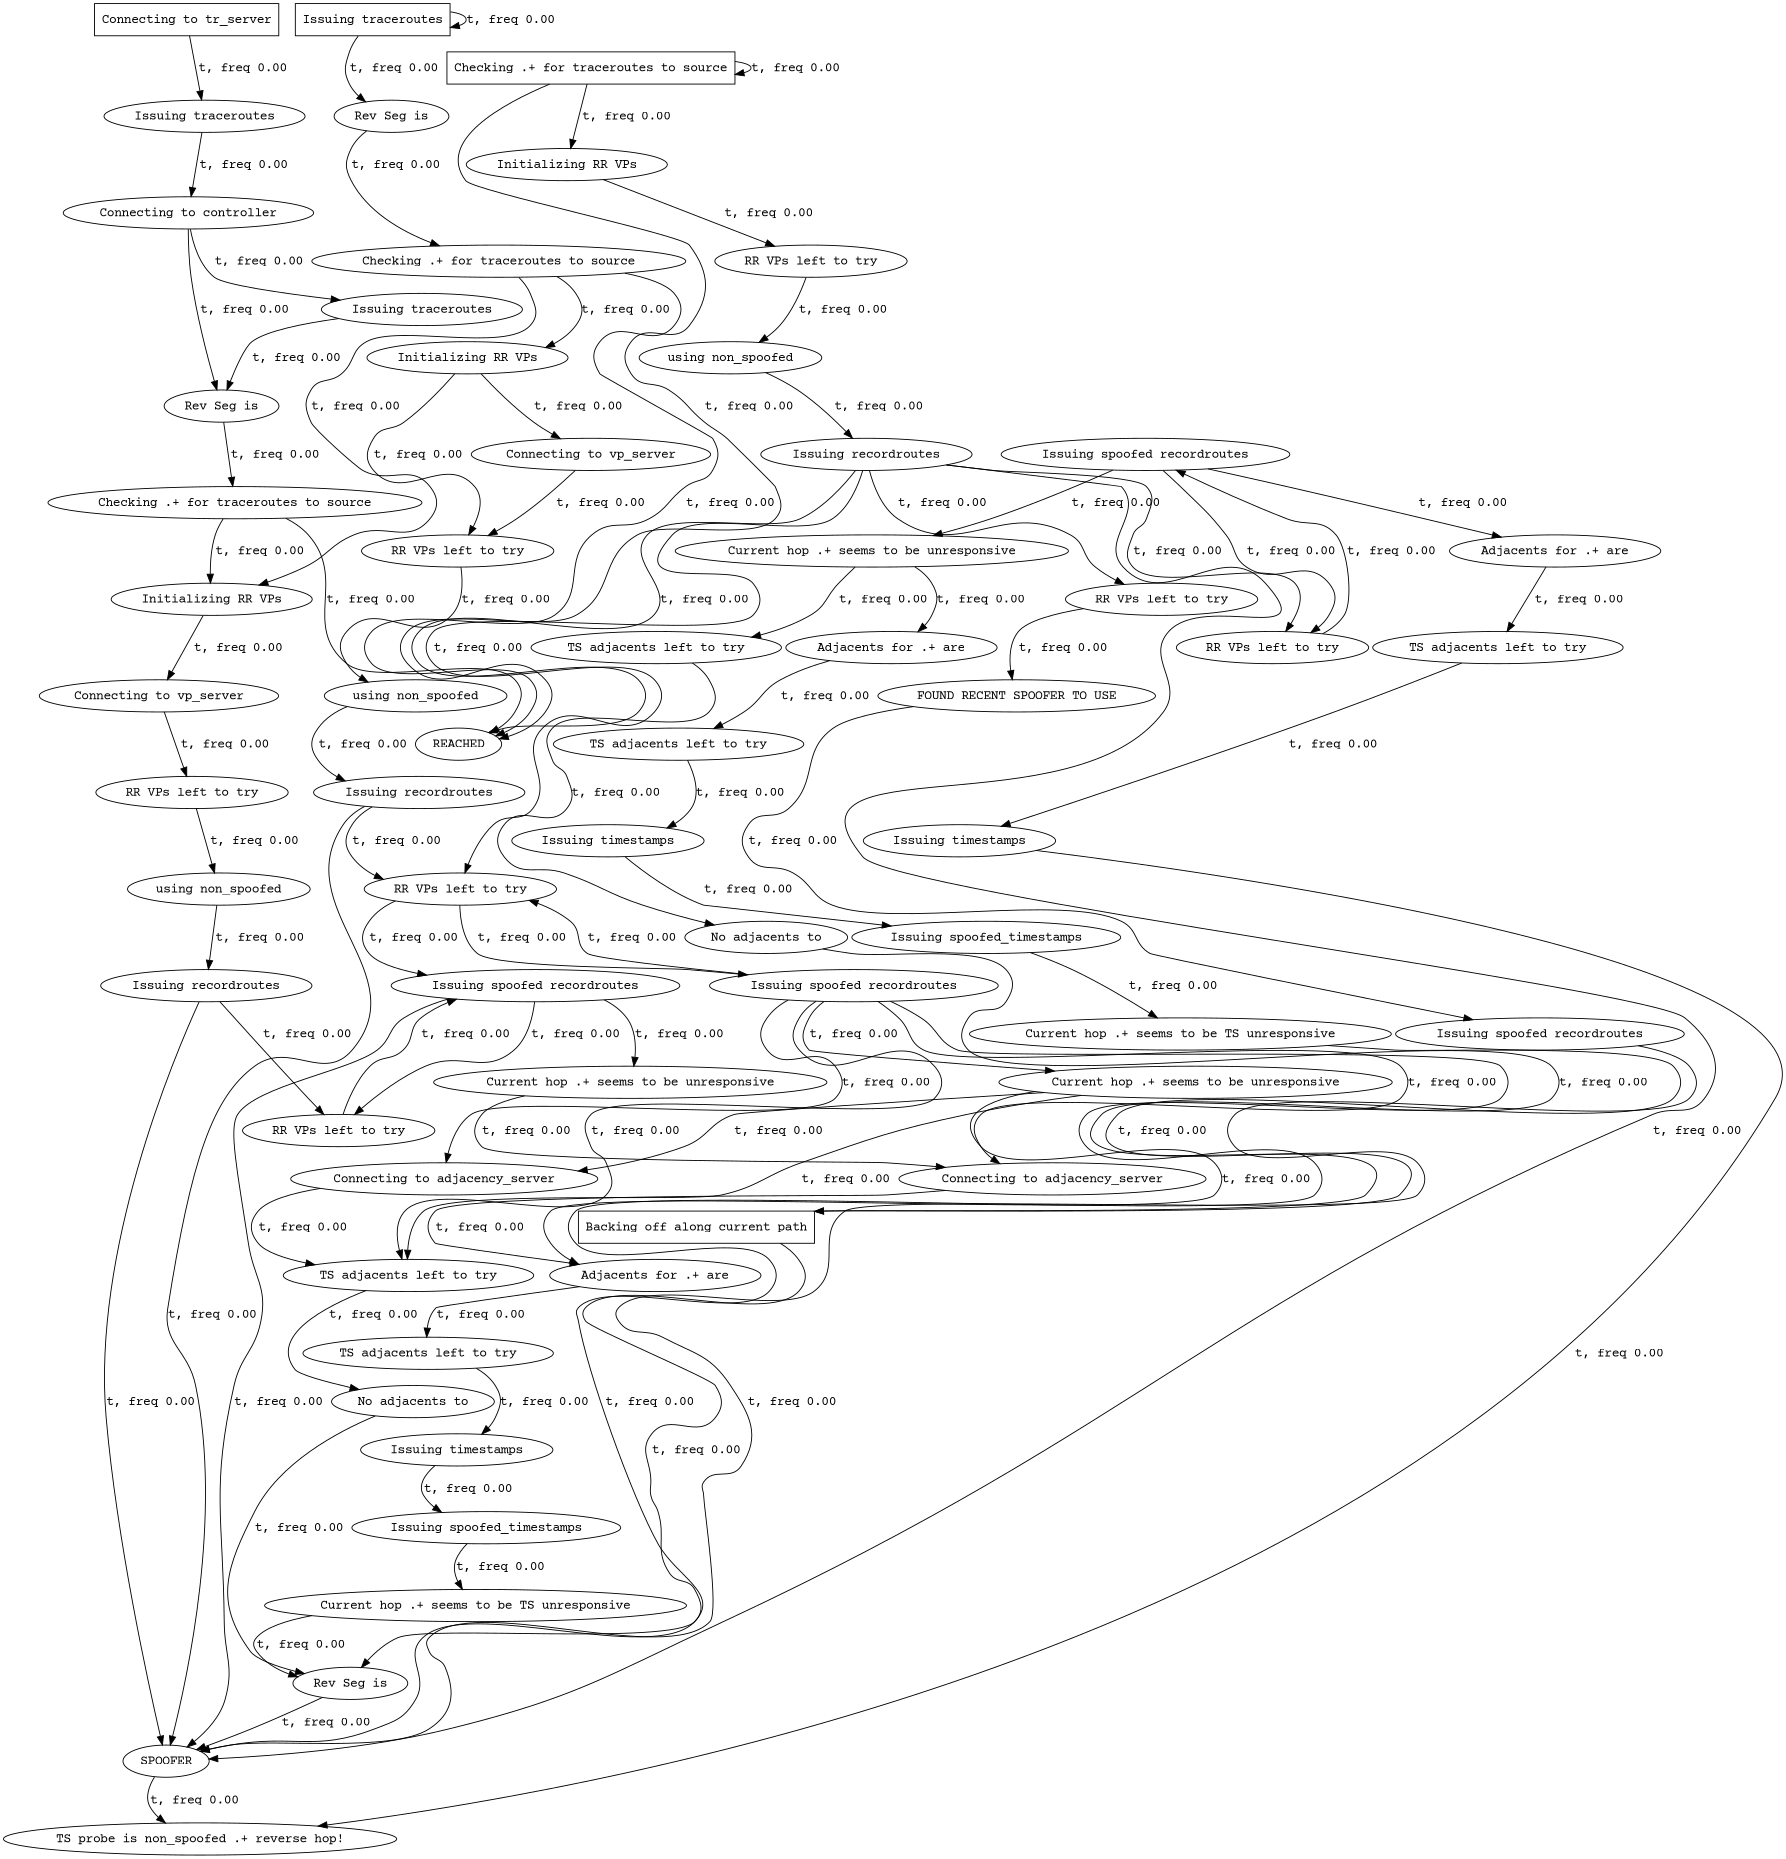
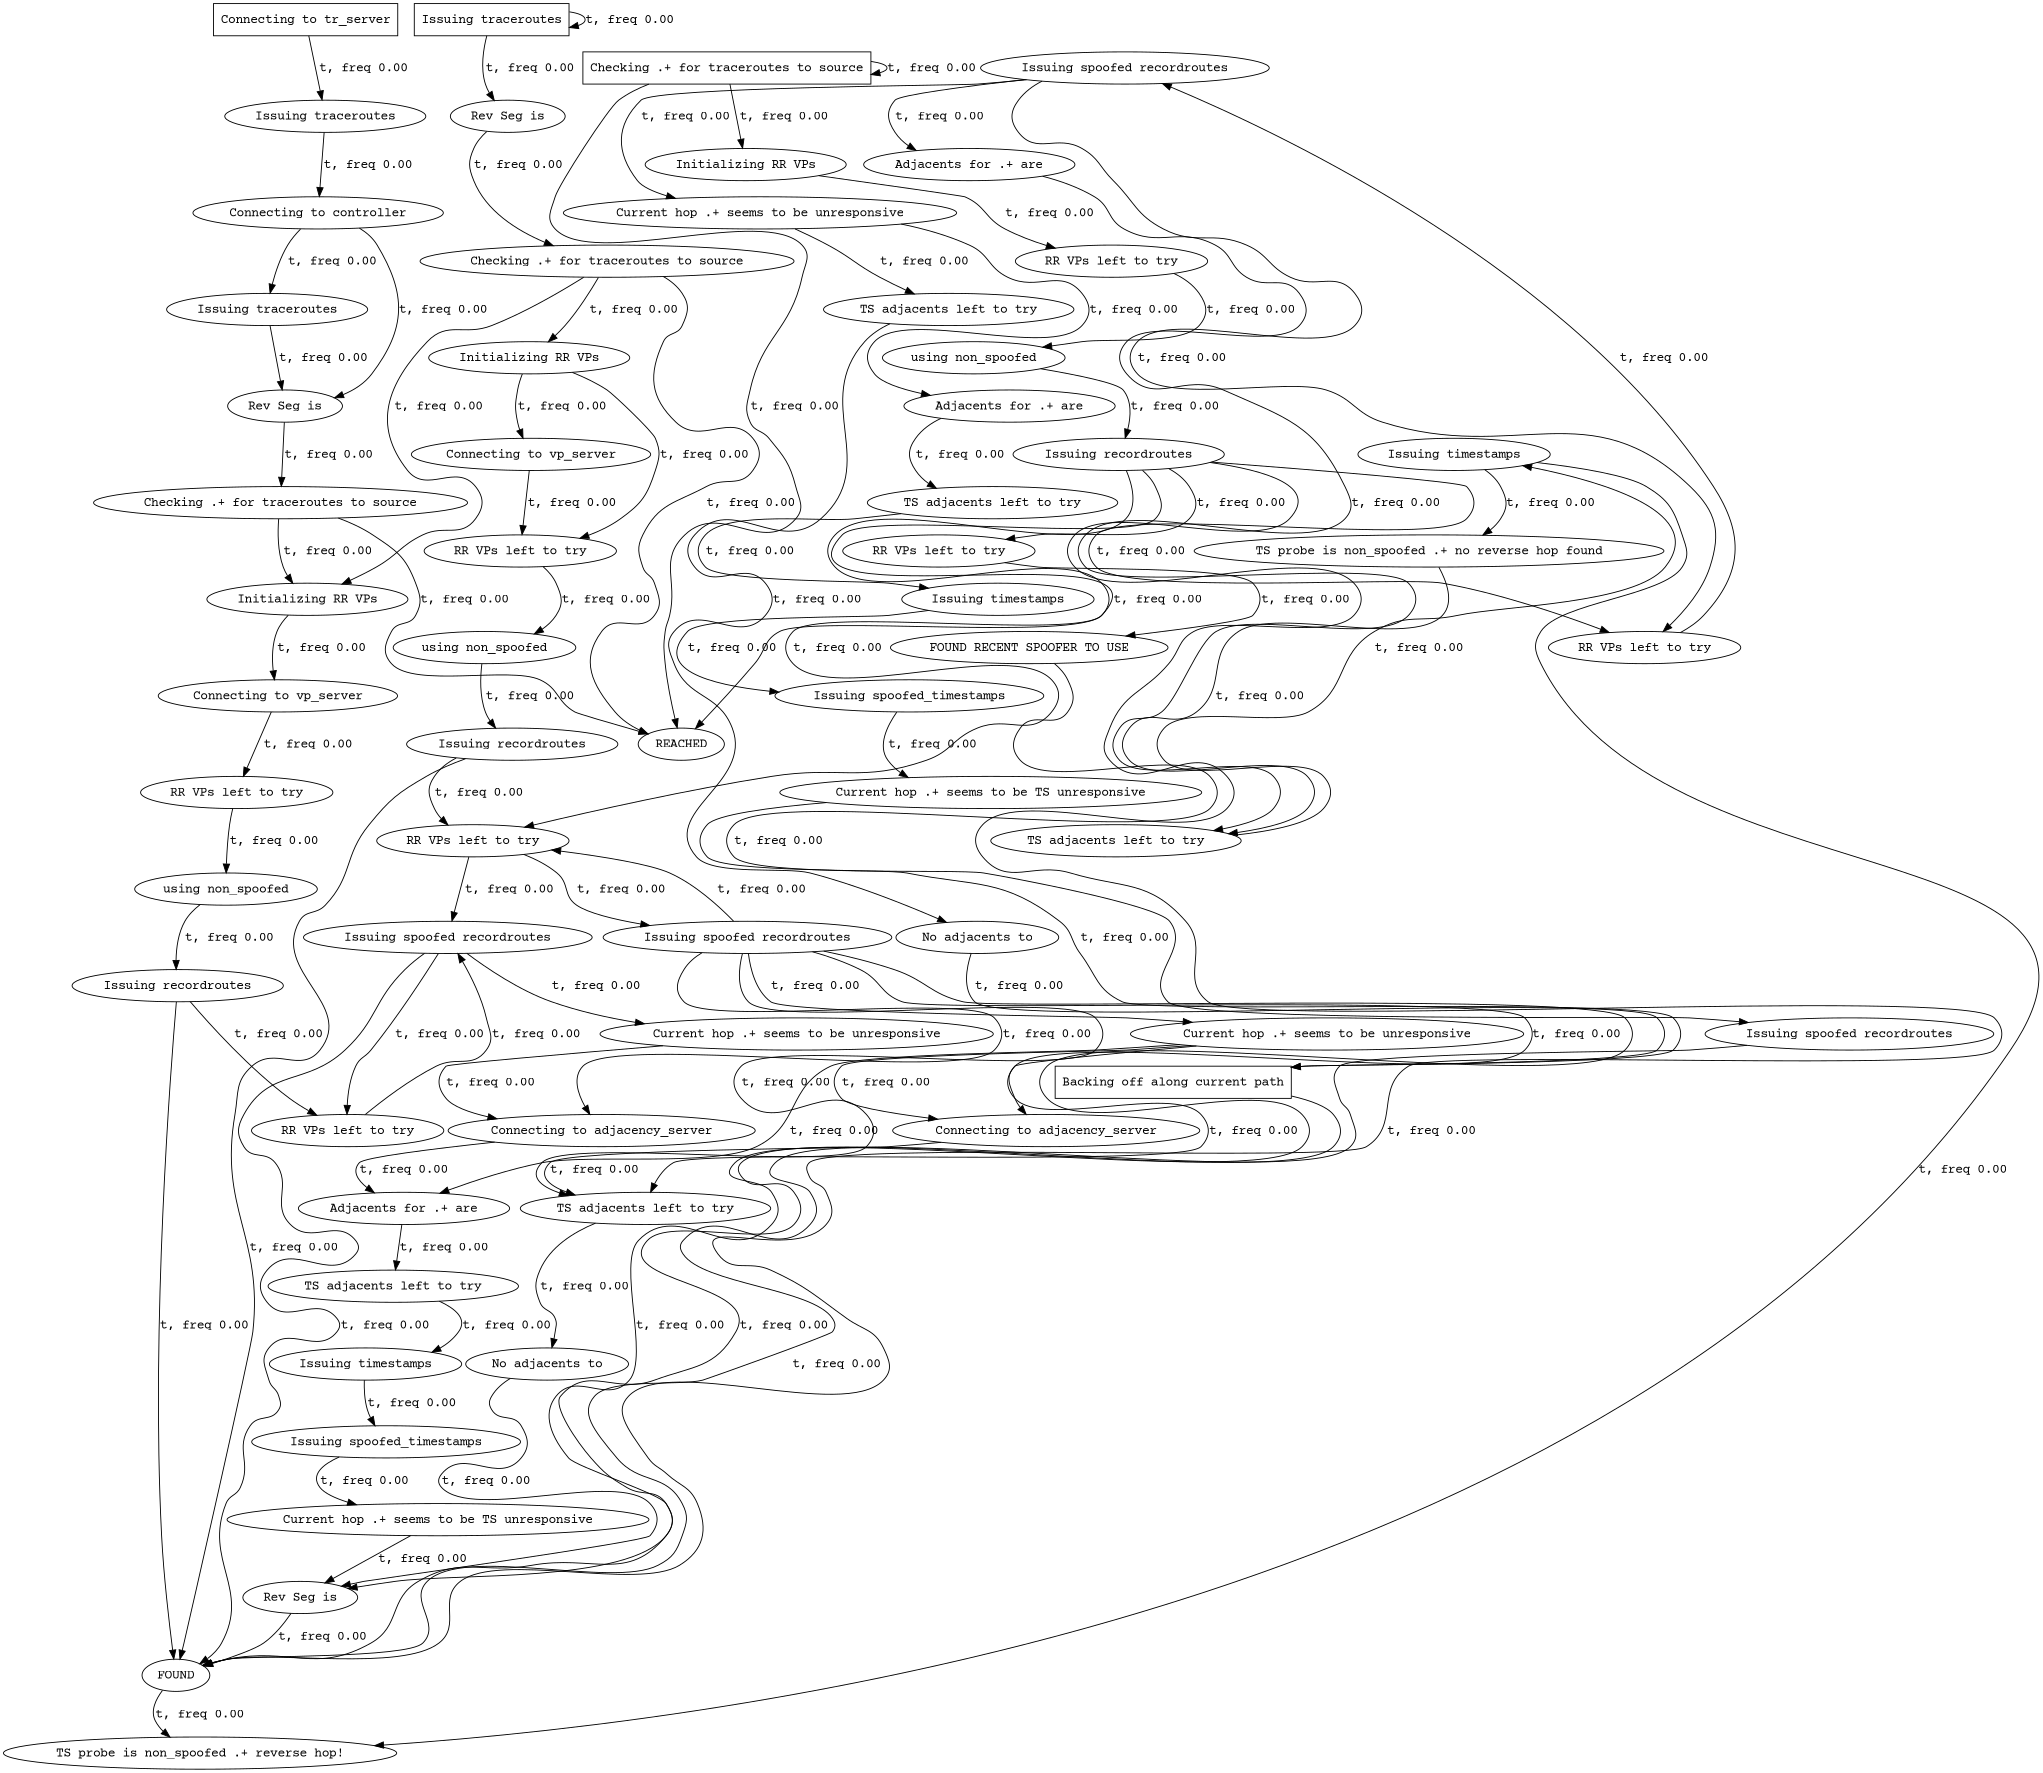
  digraph {
    fontname="Courier Prime"
    node [fontname="Courier Prime"]
    edge [fontname="Courier Prime" weight=0.0]
    n1 [label="Issuing spoofed recordroutes"]
-   n2 [label=SPOOFER]
+   n2 [label=FOUND]
    n3 [label="Current hop .+ seems to be unresponsive"]
    n4 [label="RR VPs left to try"]
    n5 [label="TS probe is non_spoofed .+ reverse hop!"]
    n6 [label="Connecting to adjacency_server"]
    n7 [label="Adjacents for .+ are"]
    n8 [label="Issuing spoofed recordroutes"]
    n9 [label="Adjacents for .+ are"]
    n10 [label="RR VPs left to try"]
    n11 [label="Current hop .+ seems to be unresponsive"]
    n12 [label="TS adjacents left to try"]
    n13 [label="Adjacents for .+ are"]
    n14 [label="TS adjacents left to try"]
    n15 [label="Issuing timestamps"]
    n16 [label="TS adjacents left to try"]
    n17 [label="No adjacents to"]
    n18 [label="Issuing spoofed recordroutes"]
    n19 [label="RR VPs left to try"]
    n20 [label="Connecting to adjacency_server"]
    n21 [label="Current hop .+ seems to be unresponsive"]
    n22 [label="TS adjacents left to try"]
    n23 [label="No adjacents to"]
    n24 [label="TS adjacents left to try"]
    n25 [label="Rev Seg is"]
    n26 [label="Issuing spoofed recordroutes"]
    n27 [label="Checking .+ for traceroutes to source" shape=box]
    n28 [label=REACHED]
    n29 [label="Initializing RR VPs"]
    n30 [label="RR VPs left to try"]
    n31 [label="using non_spoofed"]
    n32 [label="Issuing timestamps"]
    n33 [label="Issuing spoofed_timestamps"]
    n34 [label="Current hop .+ seems to be TS unresponsive"]
    n35 [label="Connecting to vp_server"]
    n36 [label="RR VPs left to try"]
    n37 [label="using non_spoofed"]
    n38 [label="Issuing recordroutes"]
    n39 [label="Issuing traceroutes"]
    n40 [label="Rev Seg is"]
    n41 [label="Checking .+ for traceroutes to source"]
    n42 [label="Initializing RR VPs"]
    n43 [label="Checking .+ for traceroutes to source"]
    n44 [label="Initializing RR VPs"]
    n45 [label="RR VPs left to try"]
    n46 [label="Connecting to vp_server"]
    n47 [label="using non_spoofed"]
    n48 [label="Issuing recordroutes"]
    n49 [label="Rev Seg is"]
    n50 [label="Issuing timestamps"]
    n51 [label="Issuing spoofed_timestamps"]
    n52 [label="Current hop .+ seems to be TS unresponsive"]
    n53 [label="Backing off along current path" shape=box]
    n54 [label="FOUND RECENT SPOOFER TO USE"]
    n55 [label="Issuing recordroutes"]
    n56 [label="RR VPs left to try"]
+   n57 [label="TS probe is non_spoofed .+ no reverse hop found"]
    n58 [label="Issuing traceroutes" shape=box]
    n59 [label="Connecting to tr_server" shape=box]
    n60 [label="Issuing traceroutes"]
    n61 [label="Connecting to controller"]
    n1 -> n2 [label="t, freq 0.00"]
    n1 -> n3 [label="t, freq 0.00"]
    n1 -> n4 [label="t, freq 0.00"]
    n2 -> n5 [label="t, freq 0.00"]
    n3 -> n6 [label="t, freq 0.00"]
    n4 -> n1 [label="t, freq 0.00"]
    n6 -> n7 [label="t, freq 0.00"]
    n7 -> n24 [label="t, freq 0.00"]
    n8 -> n9 [label="t, freq 0.00"]
    n8 -> n10 [label="t, freq 0.00"]
    n8 -> n11 [label="t, freq 0.00"]
    n9 -> n12 [label="t, freq 0.00"]
    n10 -> n8 [label="t, freq 0.00"]
    n11 -> n13 [label="t, freq 0.00"]
    n11 -> n14 [label="t, freq 0.00"]
    n12 -> n15 [label="t, freq 0.00"]
    n13 -> n16 [label="t, freq 0.00"]
    n14 -> n17 [label="t, freq 0.00"]
    n15 -> n5 [label="t, freq 0.00"]
+   n15 -> n57 [label="t, freq 0.00"]
    n16 -> n50 [label="t, freq 0.00"]
    n17 -> n53 [label="t, freq 0.00"]
    n18 -> n2 [label="t, freq 0.00"]
    n18 -> n6 [label="t, freq 0.00"]
    n18 -> n19 [label="t, freq 0.00"]
    n18 -> n20 [label="t, freq 0.00"]
    n18 -> n21 [label="t, freq 0.00"]
    n18 -> n22 [label="t, freq 0.00"]
    n19 -> n1 [label="t, freq 0.00"]
    n19 -> n18 [label="t, freq 0.00"]
    n20 -> n22 [label="t, freq 0.00"]
    n21 -> n7 [label="t, freq 0.00"]
    n21 -> n20 [label="t, freq 0.00"]
    n21 -> n22 [label="t, freq 0.00"]
    n22 -> n23 [label="t, freq 0.00"]
    n23 -> n25 [label="t, freq 0.00"]
    n24 -> n32 [label="t, freq 0.00"]
    n25 -> n2 [label="t, freq 0.00"]
    n26 -> n2 [label="t, freq 0.00"]
    n27 -> n27 [label="t, freq 0.00"]
    n27 -> n28 [label="t, freq 0.00"]
    n27 -> n29 [label="t, freq 0.00"]
    n29 -> n30 [label="t, freq 0.00"]
    n30 -> n31 [label="t, freq 0.00"]
    n31 -> n55 [label="t, freq 0.00"]
    n32 -> n33 [label="t, freq 0.00"]
    n33 -> n34 [label="t, freq 0.00"]
    n34 -> n25 [label="t, freq 0.00"]
    n35 -> n36 [label="t, freq 0.00"]
    n36 -> n37 [label="t, freq 0.00"]
    n37 -> n38 [label="t, freq 0.00"]
    n38 -> n2 [label="t, freq 0.00"]
    n38 -> n4 [label="t, freq 0.00"]
    n39 -> n40 [label="t, freq 0.00"]
    n40 -> n41 [label="t, freq 0.00"]
    n41 -> n28 [label="t, freq 0.00"]
    n41 -> n42 [label="t, freq 0.00"]
    n42 -> n35 [label="t, freq 0.00"]
    n43 -> n28 [label="t, freq 0.00"]
    n43 -> n42 [label="t, freq 0.00"]
    n43 -> n44 [label="t, freq 0.00"]
    n44 -> n45 [label="t, freq 0.00"]
    n44 -> n46 [label="t, freq 0.00"]
    n45 -> n47 [label="t, freq 0.00"]
    n46 -> n45 [label="t, freq 0.00"]
    n47 -> n48 [label="t, freq 0.00"]
    n48 -> n2 [label="t, freq 0.00"]
    n48 -> n19 [label="t, freq 0.00"]
    n49 -> n43 [label="t, freq 0.00"]
    n50 -> n51 [label="t, freq 0.00"]
    n51 -> n52 [label="t, freq 0.00"]
    n52 -> n53 [label="t, freq 0.00"]
    n53 -> n25 [label="t, freq 0.00"]
    n54 -> n26 [label="t, freq 0.00"]
    n55 -> n2 [label="t, freq 0.00"]
    n55 -> n10 [label="t, freq 0.00"]
    n55 -> n19 [label="t, freq 0.00"]
    n55 -> n28 [label="t, freq 0.00"]
    n55 -> n56 [label="t, freq 0.00"]
    n56 -> n54 [label="t, freq 0.00"]
+   n57 -> n12 [label="t, freq 0.00"]
    n58 -> n49 [label="t, freq 0.00"]
    n58 -> n58 [label="t, freq 0.00"]
    n59 -> n60 [label="t, freq 0.00"]
    n60 -> n61 [label="t, freq 0.00"]
    n61 -> n39 [label="t, freq 0.00"]
    n61 -> n40 [label="t, freq 0.00"]
  }
